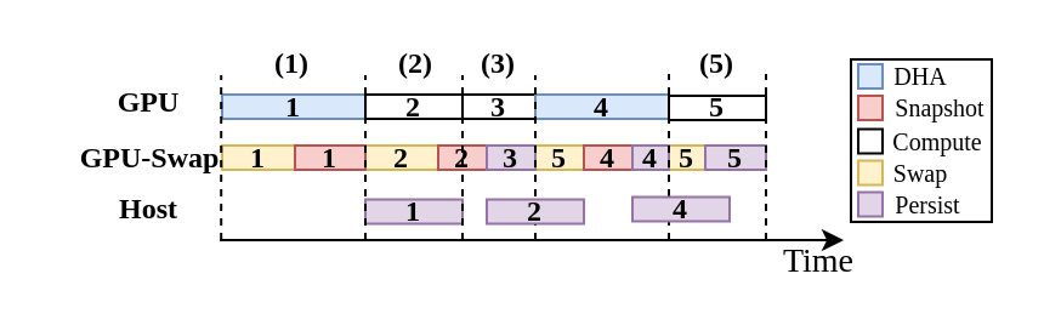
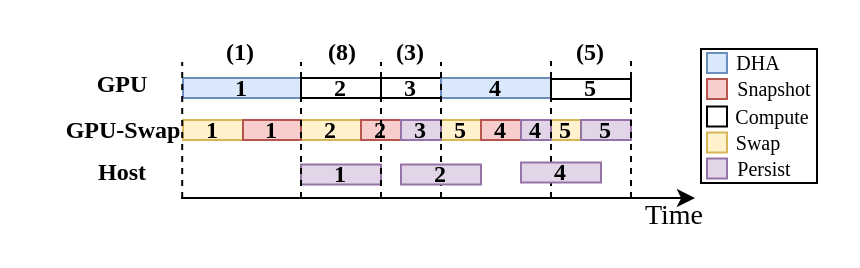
  <mxCell id="0" />
  <mxCell id="1" parent="0" />
  <mxCell id="2" value="" style="rounded=0;whiteSpace=wrap;html=1;" parent="1" vertex="1"><mxGeometry x="350" y="24" width="58" height="67" as="geometry" /></mxCell>
  <mxCell id="3" value="1" style="whiteSpace=wrap;fillColor=#dae8fc;fontSize=12;fillStyle=auto;strokeWidth=1;strokeColor=#6c8ebf;fontFamily=Times New Roman;fontStyle=1;spacing=0;" parent="1" vertex="1"><mxGeometry x="91" y="38.5" width="59" height="10" as="geometry" /></mxCell>
  <mxCell id="4" value="1" style="whiteSpace=wrap;fillColor=#fff2cc;fontSize=12;fontFamily=Times New Roman;fontStyle=1;strokeColor=#d6b656;spacing=0;" parent="1" vertex="1"><mxGeometry x="91" y="59.5" width="30" height="10" as="geometry" /></mxCell>
  <mxCell id="5" value="" style="whiteSpace=wrap;html=1;aspect=fixed;fillColor=#f8cecc;fontFamily=Times New Roman;strokeColor=#b85450;" parent="1" vertex="1"><mxGeometry x="353" y="39" width="10" height="10" as="geometry" /></mxCell>
  <mxCell id="6" value="&lt;span style=&quot;font-size: 10px;&quot;&gt;Snapshot&lt;/span&gt;" style="text;html=1;align=center;verticalAlign=middle;whiteSpace=wrap;rounded=0;fontFamily=Times New Roman;" parent="1" vertex="1"><mxGeometry x="367" y="39" width="40" height="10" as="geometry" /></mxCell>
  <mxCell id="7" value="" style="whiteSpace=wrap;html=1;aspect=fixed;fillColor=#dae8fc;strokeColor=#6c8ebf;fontFamily=Times New Roman;" parent="1" vertex="1"><mxGeometry x="353" y="26" width="10" height="10" as="geometry" /></mxCell>
  <mxCell id="8" value="&lt;font style=&quot;font-size: 10px;&quot;&gt;DHA&lt;/font&gt;" style="text;html=1;align=center;verticalAlign=middle;whiteSpace=wrap;rounded=0;fontFamily=Times New Roman;" parent="1" vertex="1"><mxGeometry x="369" y="26" width="20" height="10" as="geometry" /></mxCell>
  <mxCell id="9" value="" style="endArrow=classic;html=1;rounded=0;" parent="1" edge="1"><mxGeometry width="50" height="50" relative="1" as="geometry"><mxPoint x="90" y="98.5" as="sourcePoint" /><mxPoint x="347" y="98.54" as="targetPoint" /></mxGeometry></mxCell>
  <mxCell id="10" value="&lt;p style=&quot;line-height: 100%;&quot;&gt;&lt;font style=&quot;font-size: 14px;&quot;&gt;Time&lt;/font&gt;&lt;/p&gt;" style="text;html=1;align=center;verticalAlign=middle;whiteSpace=wrap;rounded=0;fontFamily=Times New Roman;" parent="1" vertex="1"><mxGeometry x="312" y="101.75" width="50" height="10" as="geometry" /></mxCell>
  <mxCell id="11" value="" style="whiteSpace=wrap;html=1;aspect=fixed;fontFamily=Times New Roman;" parent="1" vertex="1"><mxGeometry x="353" y="52.75" width="10" height="10" as="geometry" /></mxCell>
  <mxCell id="12" value="" style="whiteSpace=wrap;html=1;aspect=fixed;fillColor=#fff2cc;fontFamily=Times New Roman;strokeColor=#d6b656;" parent="1" vertex="1"><mxGeometry x="353" y="65.75" width="10" height="10" as="geometry" /></mxCell>
  <mxCell id="13" value="" style="whiteSpace=wrap;html=1;aspect=fixed;fillColor=#e1d5e7;fontFamily=Times New Roman;strokeColor=#9673a6;" parent="1" vertex="1"><mxGeometry x="353" y="78.75" width="10" height="10" as="geometry" /></mxCell>
  <mxCell id="14" value="&lt;font style=&quot;font-size: 10px;&quot;&gt;Compute&lt;/font&gt;" style="text;html=1;align=center;verticalAlign=middle;whiteSpace=wrap;rounded=0;fontFamily=Times New Roman;" parent="1" vertex="1"><mxGeometry x="366" y="52.75" width="40" height="10" as="geometry" /></mxCell>
  <mxCell id="15" value="&lt;font style=&quot;font-size: 10px;&quot;&gt;Swap&lt;/font&gt;" style="text;html=1;align=center;verticalAlign=middle;whiteSpace=wrap;rounded=0;fontFamily=Times New Roman;" parent="1" vertex="1"><mxGeometry x="369" y="65.75" width="20" height="10" as="geometry" /></mxCell>
  <mxCell id="16" value="&lt;font style=&quot;font-size: 10px;&quot;&gt;Persist&lt;/font&gt;" style="text;html=1;align=center;verticalAlign=middle;whiteSpace=wrap;rounded=0;fontFamily=Times New Roman;" parent="1" vertex="1"><mxGeometry x="367" y="78.75" width="30" height="10" as="geometry" /></mxCell>
  <mxCell id="17" value="2" style="whiteSpace=wrap;fontSize=12;fontFamily=Times New Roman;fontStyle=1;spacing=0;" parent="1" vertex="1"><mxGeometry x="150" y="38.5" width="40" height="10" as="geometry" /></mxCell>
  <mxCell id="18" value="2" style="whiteSpace=wrap;fillColor=#fff2cc;fontSize=12;fontFamily=Times New Roman;fontStyle=1;strokeColor=#d6b656;spacing=0;" parent="1" vertex="1"><mxGeometry x="150" y="59.5" width="30" height="10" as="geometry" /></mxCell>
  <mxCell id="19" value="3" style="whiteSpace=wrap;fontSize=12;fontFamily=Times New Roman;fontStyle=1;spacing=0;" parent="1" vertex="1"><mxGeometry x="190" y="38.5" width="30" height="10" as="geometry" /></mxCell>
  <mxCell id="20" value="2" style="whiteSpace=wrap;fillColor=#f8cecc;fontSize=12;fontFamily=Times New Roman;fontStyle=1;strokeColor=#b85450;spacing=0;" parent="1" vertex="1"><mxGeometry x="180" y="59.5" width="20" height="10" as="geometry" /></mxCell>
  <mxCell id="21" value="4" style="whiteSpace=wrap;fillColor=#dae8fc;fontSize=12;fontFamily=Times New Roman;fontStyle=1;strokeColor=#6c8ebf;spacing=0;" parent="1" vertex="1"><mxGeometry x="220" y="38.5" width="55" height="10" as="geometry" /></mxCell>
  <mxCell id="22" value="5" style="whiteSpace=wrap;fillColor=#fff2cc;fontSize=12;fontFamily=Times New Roman;fontStyle=1;strokeColor=#d6b656;spacing=0;" parent="1" vertex="1"><mxGeometry x="220" y="59.5" width="20" height="10" as="geometry" /></mxCell>
  <mxCell id="23" value="4" style="whiteSpace=wrap;fillColor=#f8cecc;fontSize=12;fontFamily=Times New Roman;fontStyle=1;strokeColor=#b85450;spacing=0;" parent="1" vertex="1"><mxGeometry x="240" y="59.5" width="20" height="10" as="geometry" /></mxCell>
  <mxCell id="24" value="5" style="whiteSpace=wrap;fontSize=12;fontFamily=Times New Roman;fontStyle=1;spacing=0;" parent="1" vertex="1"><mxGeometry x="275" y="39" width="40" height="10" as="geometry" /></mxCell>
  <mxCell id="25" value="5" style="whiteSpace=wrap;fillColor=#fff2cc;fontSize=12;fontFamily=Times New Roman;fontStyle=1;strokeColor=#d6b656;spacing=0;" parent="1" vertex="1"><mxGeometry x="275" y="59.5" width="15" height="10" as="geometry" /></mxCell>
  <mxCell id="26" value="1" style="whiteSpace=wrap;fillColor=#f8cecc;fontSize=12;fontFamily=Times New Roman;fontStyle=1;strokeColor=#b85450;spacing=0;" parent="1" vertex="1"><mxGeometry x="121" y="59.5" width="29" height="10" as="geometry" /></mxCell>
  <mxCell id="27" value="&lt;font face=&quot;Times New Roman&quot;&gt;&lt;b&gt;(1)&lt;/b&gt;&lt;/font&gt;" style="text;html=1;align=center;verticalAlign=middle;whiteSpace=wrap;rounded=0;" parent="1" vertex="1"><mxGeometry x="111" y="20" width="18" height="12" as="geometry" /></mxCell>
- <mxCell id="28" value="&lt;font face=&quot;Times New Roman&quot;&gt;&lt;b&gt;(2)&lt;/b&gt;&lt;/font&gt;" style="text;html=1;align=center;verticalAlign=middle;whiteSpace=wrap;rounded=0;" parent="1" vertex="1"><mxGeometry x="162" y="20" width="18" height="12" as="geometry" /></mxCell>
+ <mxCell id="28" value="&lt;font face=&quot;Times New Roman&quot;&gt;&lt;b&gt;(8)&lt;/b&gt;&lt;/font&gt;" style="text;html=1;align=center;verticalAlign=middle;whiteSpace=wrap;rounded=0;" parent="1" vertex="1"><mxGeometry x="162" y="20" width="18" height="12" as="geometry" /></mxCell>
  <mxCell id="29" value="&lt;font face=&quot;Times New Roman&quot;&gt;&lt;b&gt;(3)&lt;/b&gt;&lt;/font&gt;" style="text;html=1;align=center;verticalAlign=middle;whiteSpace=wrap;rounded=0;" parent="1" vertex="1"><mxGeometry x="196" y="20" width="18" height="12" as="geometry" /></mxCell>
  <mxCell id="30" value="3" style="whiteSpace=wrap;fontSize=12;fontFamily=Times New Roman;fontStyle=1;spacing=0;fillColor=#e1d5e7;strokeColor=#9673a6;" parent="1" vertex="1"><mxGeometry x="200" y="59.5" width="20" height="10" as="geometry" /></mxCell>
  <mxCell id="31" value="4" style="whiteSpace=wrap;fillColor=#e1d5e7;fontSize=12;fontFamily=Times New Roman;fontStyle=1;strokeColor=#9673a6;spacing=0;" parent="1" vertex="1"><mxGeometry x="260" y="59.5" width="15" height="10" as="geometry" /></mxCell>
  <mxCell id="32" value="1" style="whiteSpace=wrap;fillColor=#e1d5e7;fontSize=12;fontFamily=Times New Roman;fontStyle=1;strokeColor=#9673a6;spacing=0;" parent="1" vertex="1"><mxGeometry x="150" y="81.75" width="40" height="10" as="geometry" /></mxCell>
  <mxCell id="33" value="5" style="whiteSpace=wrap;fillColor=#e1d5e7;fontSize=12;fontFamily=Times New Roman;fontStyle=1;strokeColor=#9673a6;spacing=0;" parent="1" vertex="1"><mxGeometry x="290" y="59.5" width="25" height="10" as="geometry" /></mxCell>
  <mxCell id="34" value="&lt;font face=&quot;Times New Roman&quot;&gt;&lt;b&gt;(5)&lt;/b&gt;&lt;/font&gt;" style="text;html=1;align=center;verticalAlign=middle;whiteSpace=wrap;rounded=0;" parent="1" vertex="1"><mxGeometry x="286" y="20" width="18" height="12" as="geometry" /></mxCell>
  <mxCell id="35" value="" style="endArrow=none;html=1;rounded=0;dashed=1;fontSize=12;" parent="1" edge="1"><mxGeometry width="50" height="50" relative="1" as="geometry"><mxPoint x="90.6" y="98.5" as="sourcePoint" /><mxPoint x="90.6" y="30.5" as="targetPoint" /></mxGeometry></mxCell>
  <mxCell id="36" value="" style="endArrow=none;html=1;rounded=0;dashed=1;" parent="1" edge="1"><mxGeometry width="50" height="50" relative="1" as="geometry"><mxPoint x="150" y="98.5" as="sourcePoint" /><mxPoint x="150" y="30.5" as="targetPoint" /></mxGeometry></mxCell>
  <mxCell id="37" value="" style="endArrow=none;html=1;rounded=0;dashed=1;" parent="1" edge="1"><mxGeometry width="50" height="50" relative="1" as="geometry"><mxPoint x="190" y="98.5" as="sourcePoint" /><mxPoint x="190" y="30.5" as="targetPoint" /></mxGeometry></mxCell>
  <mxCell id="38" value="" style="endArrow=none;html=1;rounded=0;dashed=1;" parent="1" edge="1"><mxGeometry width="50" height="50" relative="1" as="geometry"><mxPoint x="220" y="98.5" as="sourcePoint" /><mxPoint x="220" y="30.5" as="targetPoint" /></mxGeometry></mxCell>
  <mxCell id="39" value="" style="endArrow=none;html=1;rounded=0;dashed=1;" parent="1" edge="1"><mxGeometry width="50" height="50" relative="1" as="geometry"><mxPoint x="275" y="98.5" as="sourcePoint" /><mxPoint x="275" y="30" as="targetPoint" /></mxGeometry></mxCell>
  <mxCell id="40" value="" style="endArrow=none;html=1;rounded=0;dashed=1;" parent="1" edge="1"><mxGeometry width="50" height="50" relative="1" as="geometry"><mxPoint x="315" y="98.5" as="sourcePoint" /><mxPoint x="315" y="30" as="targetPoint" /></mxGeometry></mxCell>
  <mxCell id="41" value="&lt;span style=&quot;font-size: 12px;&quot;&gt;&lt;b style=&quot;font-size: 12px;&quot;&gt;GPU&lt;/b&gt;&lt;/span&gt;" style="text;html=1;align=center;verticalAlign=middle;whiteSpace=wrap;rounded=0;fontFamily=Times New Roman;fontSize=12;" vertex="1" parent="1"><mxGeometry x="31" y="33" width="60" height="18.5" as="geometry" /></mxCell>
  <mxCell id="42" value="&lt;span style=&quot;font-size: 12px;&quot;&gt;&lt;b style=&quot;font-size: 12px;&quot;&gt;GPU-Swap&lt;/b&gt;&lt;/span&gt;" style="text;html=1;align=center;verticalAlign=middle;whiteSpace=wrap;rounded=0;fontFamily=Times New Roman;fontSize=12;" vertex="1" parent="1"><mxGeometry x="20.5" y="55.25" width="81" height="18.5" as="geometry" /></mxCell>
  <mxCell id="43" value="&lt;span style=&quot;font-size: 12px;&quot;&gt;&lt;b style=&quot;font-size: 12px;&quot;&gt;Host&lt;/b&gt;&lt;/span&gt;" style="text;html=1;align=center;verticalAlign=middle;whiteSpace=wrap;rounded=0;fontFamily=Times New Roman;fontSize=12;" vertex="1" parent="1"><mxGeometry x="31" y="76.5" width="60" height="18.5" as="geometry" /></mxCell>
  <mxCell id="44" value="2" style="whiteSpace=wrap;fillColor=#e1d5e7;fontSize=12;fontFamily=Times New Roman;fontStyle=1;strokeColor=#9673a6;spacing=0;" vertex="1" parent="1"><mxGeometry x="200" y="81.75" width="40" height="10" as="geometry" /></mxCell>
  <mxCell id="45" value="4" style="whiteSpace=wrap;fillColor=#e1d5e7;fontSize=12;fontFamily=Times New Roman;fontStyle=1;strokeColor=#9673a6;spacing=0;" vertex="1" parent="1"><mxGeometry x="260" y="80.75" width="40" height="10" as="geometry" /></mxCell>
